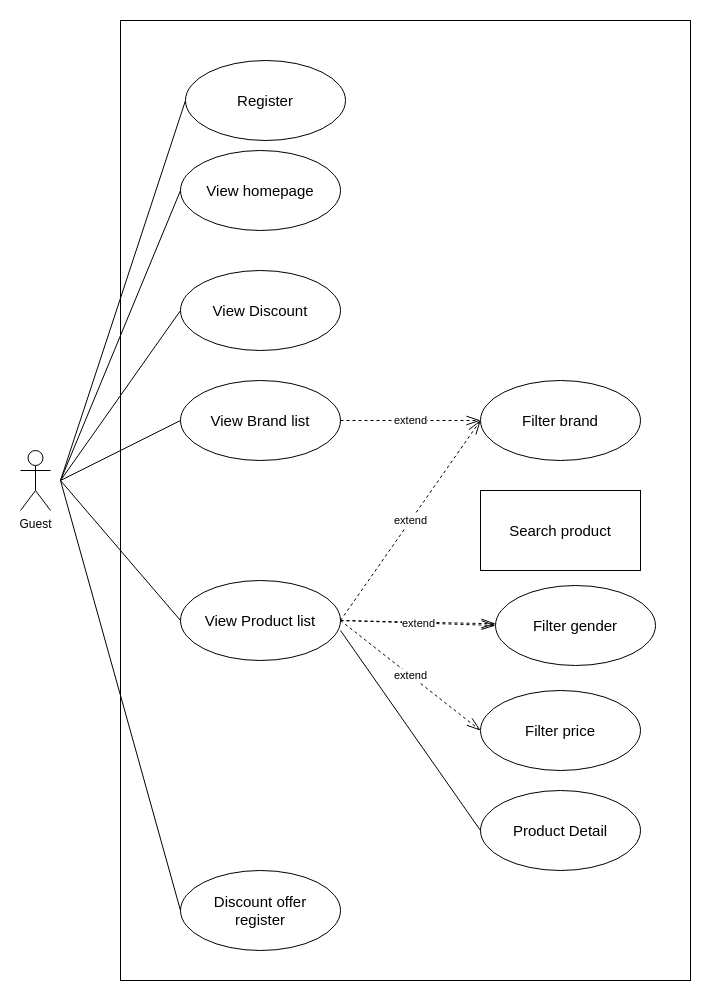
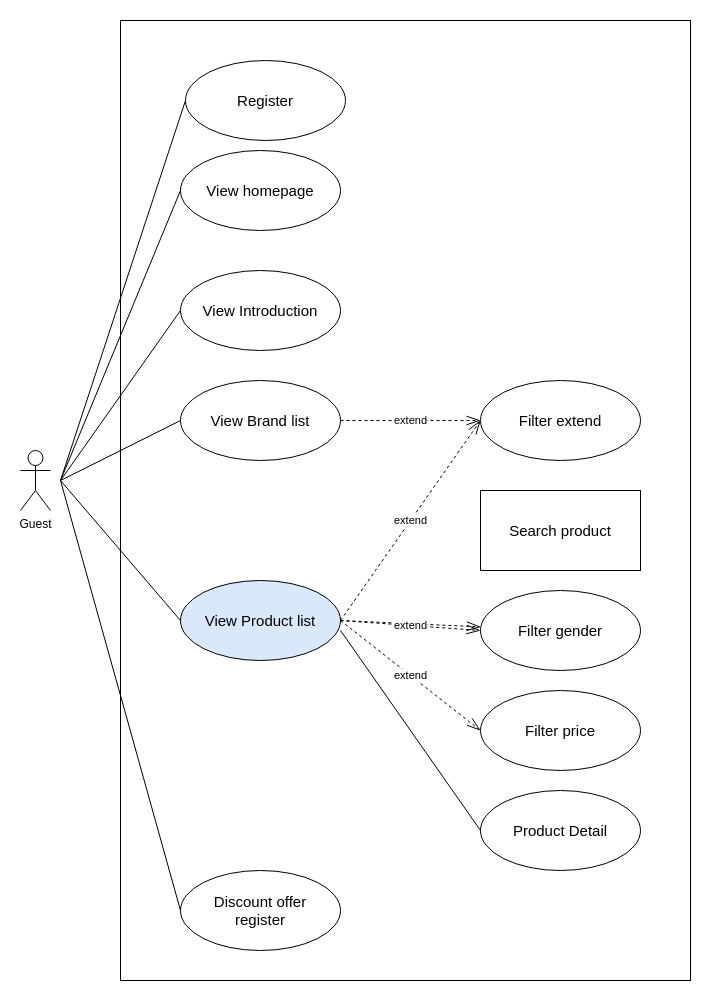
  <mxCell id="0" />
  <mxCell id="1" parent="0" />
  <mxCell id="2" value="Guest" style="shape=umlActor;verticalLabelPosition=bottom;verticalAlign=top;html=1;outlineConnect=0;" vertex="1" parent="1"><mxGeometry x="20" y="450" width="30" height="60" as="geometry" /></mxCell>
  <mxCell id="3" value="" style="rounded=0;whiteSpace=wrap;html=1;" vertex="1" parent="1"><mxGeometry x="120" y="20" width="570" height="960" as="geometry" /></mxCell>
  <mxCell id="4" value="Register" style="ellipse;whiteSpace=wrap;html=1;fontSize=15;" vertex="1" parent="1"><mxGeometry x="185" y="60" width="160" height="80" as="geometry" /></mxCell>
  <mxCell id="5" value="View homepage" style="ellipse;whiteSpace=wrap;html=1;fontSize=15;" vertex="1" parent="1"><mxGeometry x="180" y="150" width="160" height="80" as="geometry" /></mxCell>
- <mxCell id="6" value="View Discount" style="ellipse;whiteSpace=wrap;html=1;fontSize=15;" vertex="1" parent="1"><mxGeometry x="180" y="270" width="160" height="80" as="geometry" /></mxCell>
+ <mxCell id="6" value="View Introduction" style="ellipse;whiteSpace=wrap;html=1;fontSize=15;" vertex="1" parent="1"><mxGeometry x="180" y="270" width="160" height="80" as="geometry" /></mxCell>
  <mxCell id="7" value="View Brand list" style="ellipse;whiteSpace=wrap;html=1;fontSize=15;" vertex="1" parent="1"><mxGeometry x="180" y="380" width="160" height="80" as="geometry" /></mxCell>
  <mxCell id="8" value="Discount offer &lt;br&gt;register" style="ellipse;whiteSpace=wrap;html=1;fontSize=15;" vertex="1" parent="1"><mxGeometry x="180" y="870" width="160" height="80" as="geometry" /></mxCell>
- <mxCell id="9" value="Filter brand" style="ellipse;whiteSpace=wrap;html=1;fontSize=15;" vertex="1" parent="1"><mxGeometry x="480" y="380" width="160" height="80" as="geometry" /></mxCell>
- <mxCell id="10" value="View Product list" style="ellipse;whiteSpace=wrap;html=1;fontSize=15;" vertex="1" parent="1"><mxGeometry x="180" y="580" width="160" height="80" as="geometry" /></mxCell>
+ <mxCell id="9" value="Filter extend" style="ellipse;whiteSpace=wrap;html=1;fontSize=15;" vertex="1" parent="1"><mxGeometry x="480" y="380" width="160" height="80" as="geometry" /></mxCell>
+ <mxCell id="10" value="View Product list" style="ellipse;whiteSpace=wrap;html=1;fontSize=15;fillColor=#dae8fc;" vertex="1" parent="1"><mxGeometry x="180" y="580" width="160" height="80" as="geometry" /></mxCell>
  <mxCell id="11" value="Search product" style="whiteSpace=wrap;html=1;fontSize=15;rounded=0;" vertex="1" parent="1"><mxGeometry x="480" y="490" width="160" height="80" as="geometry" /></mxCell>
- <mxCell id="12" value="Filter gender" style="ellipse;whiteSpace=wrap;html=1;fontSize=15;" vertex="1" parent="1"><mxGeometry x="495" y="585" width="160" height="80" as="geometry" /></mxCell>
+ <mxCell id="12" value="Filter gender" style="ellipse;whiteSpace=wrap;html=1;fontSize=15;" vertex="1" parent="1"><mxGeometry x="480" y="590" width="160" height="80" as="geometry" /></mxCell>
  <mxCell id="13" value="Filter price" style="ellipse;whiteSpace=wrap;html=1;fontSize=15;" vertex="1" parent="1"><mxGeometry x="480" y="690" width="160" height="80" as="geometry" /></mxCell>
  <mxCell id="14" value="" style="endArrow=none;html=1;rounded=0;entryX=0;entryY=0.5;entryDx=0;entryDy=0;" edge="1" parent="1" target="4"><mxGeometry width="50" height="50" relative="1" as="geometry"><mxPoint x="60" y="480" as="sourcePoint" /><mxPoint x="110" y="180" as="targetPoint" /></mxGeometry></mxCell>
  <mxCell id="15" value="" style="endArrow=none;html=1;rounded=0;entryX=0;entryY=0.5;entryDx=0;entryDy=0;" edge="1" parent="1" target="5"><mxGeometry width="50" height="50" relative="1" as="geometry"><mxPoint x="60" y="480" as="sourcePoint" /><mxPoint x="190" y="100" as="targetPoint" /></mxGeometry></mxCell>
  <mxCell id="16" value="" style="endArrow=none;html=1;rounded=0;entryX=0;entryY=0.5;entryDx=0;entryDy=0;" edge="1" parent="1" target="6"><mxGeometry width="50" height="50" relative="1" as="geometry"><mxPoint x="60" y="480" as="sourcePoint" /><mxPoint x="190" y="200" as="targetPoint" /></mxGeometry></mxCell>
  <mxCell id="17" value="" style="endArrow=none;html=1;rounded=0;entryX=0;entryY=0.5;entryDx=0;entryDy=0;" edge="1" parent="1" target="7"><mxGeometry width="50" height="50" relative="1" as="geometry"><mxPoint x="60" y="480" as="sourcePoint" /><mxPoint x="190" y="320" as="targetPoint" /></mxGeometry></mxCell>
  <mxCell id="18" value="" style="endArrow=none;html=1;rounded=0;entryX=0;entryY=0.5;entryDx=0;entryDy=0;" edge="1" parent="1" target="10"><mxGeometry width="50" height="50" relative="1" as="geometry"><mxPoint x="60" y="480" as="sourcePoint" /><mxPoint x="190" y="430" as="targetPoint" /></mxGeometry></mxCell>
  <mxCell id="19" value="" style="endArrow=none;html=1;rounded=0;entryX=0;entryY=0.5;entryDx=0;entryDy=0;" edge="1" parent="1" target="8"><mxGeometry width="50" height="50" relative="1" as="geometry"><mxPoint x="60" y="480" as="sourcePoint" /><mxPoint x="190" y="630" as="targetPoint" /></mxGeometry></mxCell>
  <mxCell id="20" value="extend" style="endArrow=openThin;html=1;rounded=0;entryX=0;entryY=0.5;entryDx=0;entryDy=0;exitX=1;exitY=0.5;exitDx=0;exitDy=0;dashed=1;endFill=0;endSize=12;" edge="1" parent="1" source="7" target="9"><mxGeometry width="50" height="50" relative="1" as="geometry"><mxPoint x="300" y="580" as="sourcePoint" /><mxPoint x="350" y="530" as="targetPoint" /></mxGeometry></mxCell>
  <mxCell id="21" value="extend" style="endArrow=openThin;html=1;rounded=0;exitX=1;exitY=0.5;exitDx=0;exitDy=0;dashed=1;endFill=0;endSize=12;" edge="1" parent="1" source="10" target="12"><mxGeometry width="50" height="50" relative="1" as="geometry"><mxPoint x="290" y="540" as="sourcePoint" /><mxPoint x="430" y="540" as="targetPoint" /></mxGeometry></mxCell>
  <mxCell id="22" value="extend" style="endArrow=openThin;html=1;rounded=0;dashed=1;endFill=0;endSize=12;entryX=0;entryY=0.5;entryDx=0;entryDy=0;" edge="1" parent="1" target="12"><mxGeometry width="50" height="50" relative="1" as="geometry"><mxPoint x="340" y="620" as="sourcePoint" /><mxPoint x="490" y="540" as="targetPoint" /></mxGeometry></mxCell>
  <mxCell id="23" value="extend" style="endArrow=openThin;html=1;rounded=0;dashed=1;endFill=0;endSize=12;entryX=0;entryY=0.5;entryDx=0;entryDy=0;" edge="1" parent="1" target="13"><mxGeometry width="50" height="50" relative="1" as="geometry"><mxPoint x="340" y="620" as="sourcePoint" /><mxPoint x="490" y="640" as="targetPoint" /></mxGeometry></mxCell>
  <mxCell id="24" value="extend" style="endArrow=openThin;html=1;rounded=0;dashed=1;endFill=0;endSize=12;entryX=0;entryY=0.5;entryDx=0;entryDy=0;" edge="1" parent="1" target="9"><mxGeometry width="50" height="50" relative="1" as="geometry"><mxPoint x="340" y="620" as="sourcePoint" /><mxPoint x="490" y="540" as="targetPoint" /></mxGeometry></mxCell>
  <mxCell id="25" value="Product Detail" style="ellipse;whiteSpace=wrap;html=1;fontSize=15;" vertex="1" parent="1"><mxGeometry x="480" y="790" width="160" height="80" as="geometry" /></mxCell>
  <mxCell id="26" value="" style="endArrow=none;html=1;rounded=0;entryX=0;entryY=0.5;entryDx=0;entryDy=0;" edge="1" parent="1" target="25"><mxGeometry width="50" height="50" relative="1" as="geometry"><mxPoint x="340" y="630" as="sourcePoint" /><mxPoint x="380" y="760" as="targetPoint" /></mxGeometry></mxCell>
